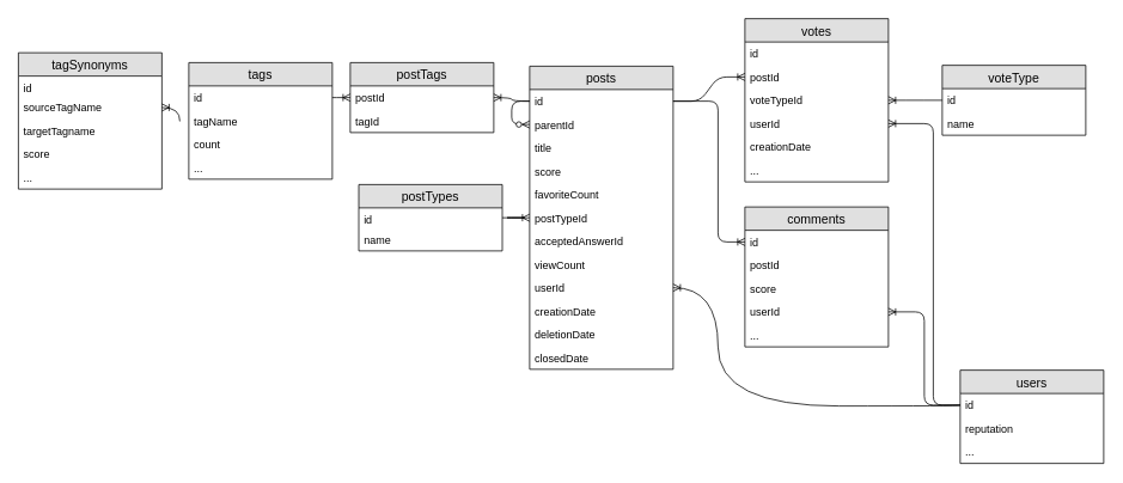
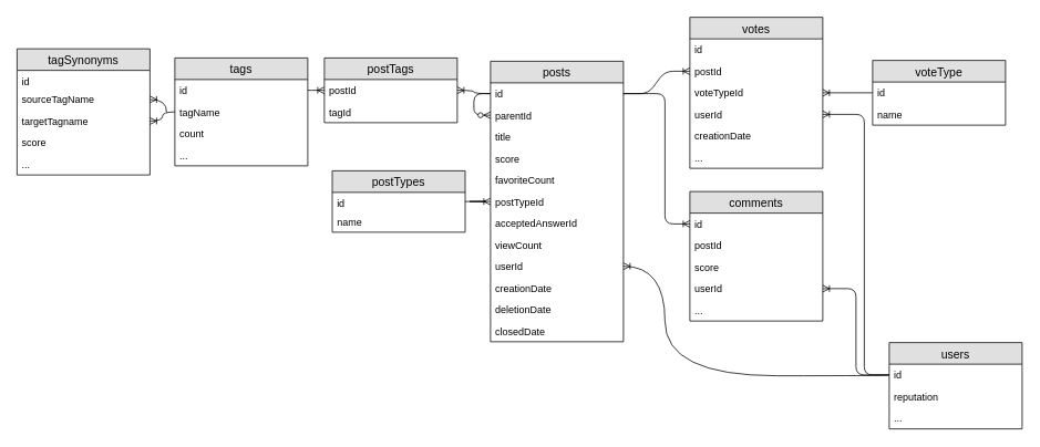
  <mxCell id="0" />
  <mxCell id="1" parent="0" />
  <mxCell id="2" value="posts" style="swimlane;fontStyle=0;childLayout=stackLayout;horizontal=1;startSize=26;fillColor=#e0e0e0;horizontalStack=0;resizeParent=1;resizeParentMax=0;resizeLast=0;collapsible=1;marginBottom=0;swimlaneFillColor=#ffffff;align=center;fontSize=14;" vertex="1" parent="1"><mxGeometry x="590" y="73" width="160" height="338" as="geometry" /></mxCell>
  <mxCell id="3" value="id" style="text;strokeColor=none;fillColor=none;spacingLeft=4;spacingRight=4;overflow=hidden;rotatable=0;points=[[0,0.5],[1,0.5]];portConstraint=eastwest;fontSize=12;" vertex="1" parent="2"><mxGeometry y="26" width="160" height="26" as="geometry" /></mxCell>
  <mxCell id="4" value="parentId" style="text;strokeColor=none;fillColor=none;spacingLeft=4;spacingRight=4;overflow=hidden;rotatable=0;points=[[0,0.5],[1,0.5]];portConstraint=eastwest;fontSize=12;" vertex="1" parent="2"><mxGeometry y="52" width="160" height="26" as="geometry" /></mxCell>
  <mxCell id="5" value="title" style="text;strokeColor=none;fillColor=none;spacingLeft=4;spacingRight=4;overflow=hidden;rotatable=0;points=[[0,0.5],[1,0.5]];portConstraint=eastwest;fontSize=12;" vertex="1" parent="2"><mxGeometry y="78" width="160" height="26" as="geometry" /></mxCell>
  <mxCell id="6" value="score" style="text;strokeColor=none;fillColor=none;spacingLeft=4;spacingRight=4;overflow=hidden;rotatable=0;points=[[0,0.5],[1,0.5]];portConstraint=eastwest;fontSize=12;" vertex="1" parent="2"><mxGeometry y="104" width="160" height="26" as="geometry" /></mxCell>
  <mxCell id="7" value="favoriteCount" style="text;strokeColor=none;fillColor=none;spacingLeft=4;spacingRight=4;overflow=hidden;rotatable=0;points=[[0,0.5],[1,0.5]];portConstraint=eastwest;fontSize=12;" vertex="1" parent="2"><mxGeometry y="130" width="160" height="26" as="geometry" /></mxCell>
  <mxCell id="8" value="postTypeId" style="text;strokeColor=none;fillColor=none;spacingLeft=4;spacingRight=4;overflow=hidden;rotatable=0;points=[[0,0.5],[1,0.5]];portConstraint=eastwest;fontSize=12;" vertex="1" parent="2"><mxGeometry y="156" width="160" height="26" as="geometry" /></mxCell>
  <mxCell id="9" value="acceptedAnswerId" style="text;strokeColor=none;fillColor=none;spacingLeft=4;spacingRight=4;overflow=hidden;rotatable=0;points=[[0,0.5],[1,0.5]];portConstraint=eastwest;fontSize=12;" vertex="1" parent="2"><mxGeometry y="182" width="160" height="26" as="geometry" /></mxCell>
  <mxCell id="10" value="viewCount" style="text;strokeColor=none;fillColor=none;spacingLeft=4;spacingRight=4;overflow=hidden;rotatable=0;points=[[0,0.5],[1,0.5]];portConstraint=eastwest;fontSize=12;" vertex="1" parent="2"><mxGeometry y="208" width="160" height="26" as="geometry" /></mxCell>
  <mxCell id="11" value="userId" style="text;strokeColor=none;fillColor=none;spacingLeft=4;spacingRight=4;overflow=hidden;rotatable=0;points=[[0,0.5],[1,0.5]];portConstraint=eastwest;fontSize=12;" vertex="1" parent="2"><mxGeometry y="234" width="160" height="26" as="geometry" /></mxCell>
  <mxCell id="12" value="creationDate" style="text;strokeColor=none;fillColor=none;spacingLeft=4;spacingRight=4;overflow=hidden;rotatable=0;points=[[0,0.5],[1,0.5]];portConstraint=eastwest;fontSize=12;" vertex="1" parent="2"><mxGeometry y="260" width="160" height="26" as="geometry" /></mxCell>
  <mxCell id="13" value="deletionDate" style="text;strokeColor=none;fillColor=none;spacingLeft=4;spacingRight=4;overflow=hidden;rotatable=0;points=[[0,0.5],[1,0.5]];portConstraint=eastwest;fontSize=12;" vertex="1" parent="2"><mxGeometry y="286" width="160" height="26" as="geometry" /></mxCell>
  <mxCell id="14" value="" style="edgeStyle=elbowEdgeStyle;fontSize=12;html=1;endArrow=ERzeroToMany;endFill=1;entryX=0;entryY=0.5;entryDx=0;entryDy=0;exitX=0;exitY=0.5;exitDx=0;exitDy=0;" edge="1" parent="2" source="3" target="4"><mxGeometry width="100" height="100" relative="1" as="geometry"><mxPoint x="-340" y="96" as="sourcePoint" /><mxPoint x="-240" y="-4" as="targetPoint" /><Array as="points"><mxPoint x="-20" y="56" /></Array></mxGeometry></mxCell>
  <mxCell id="15" value="closedDate" style="text;strokeColor=none;fillColor=none;spacingLeft=4;spacingRight=4;overflow=hidden;rotatable=0;points=[[0,0.5],[1,0.5]];portConstraint=eastwest;fontSize=12;" vertex="1" parent="2"><mxGeometry y="312" width="160" height="26" as="geometry" /></mxCell>
  <mxCell id="16" value="postTags" style="swimlane;fontStyle=0;childLayout=stackLayout;horizontal=1;startSize=26;fillColor=#e0e0e0;horizontalStack=0;resizeParent=1;resizeParentMax=0;resizeLast=0;collapsible=1;marginBottom=0;swimlaneFillColor=#ffffff;align=center;fontSize=14;" vertex="1" parent="1"><mxGeometry x="390" y="69" width="160" height="78" as="geometry" /></mxCell>
  <mxCell id="17" value="postId" style="text;strokeColor=none;fillColor=none;spacingLeft=4;spacingRight=4;overflow=hidden;rotatable=0;points=[[0,0.5],[1,0.5]];portConstraint=eastwest;fontSize=12;" vertex="1" parent="16"><mxGeometry y="26" width="160" height="26" as="geometry" /></mxCell>
  <mxCell id="18" value="tagId" style="text;strokeColor=none;fillColor=none;spacingLeft=4;spacingRight=4;overflow=hidden;rotatable=0;points=[[0,0.5],[1,0.5]];portConstraint=eastwest;fontSize=12;" vertex="1" parent="16"><mxGeometry y="52" width="160" height="26" as="geometry" /></mxCell>
  <mxCell id="19" value="users" style="swimlane;fontStyle=0;childLayout=stackLayout;horizontal=1;startSize=26;fillColor=#e0e0e0;horizontalStack=0;resizeParent=1;resizeParentMax=0;resizeLast=0;collapsible=1;marginBottom=0;swimlaneFillColor=#ffffff;align=center;fontSize=14;" vertex="1" parent="1"><mxGeometry x="1070" y="412" width="160" height="104" as="geometry" /></mxCell>
  <mxCell id="20" value="id" style="text;strokeColor=none;fillColor=none;spacingLeft=4;spacingRight=4;overflow=hidden;rotatable=0;points=[[0,0.5],[1,0.5]];portConstraint=eastwest;fontSize=12;" vertex="1" parent="19"><mxGeometry y="26" width="160" height="26" as="geometry" /></mxCell>
  <mxCell id="21" value="reputation" style="text;strokeColor=none;fillColor=none;spacingLeft=4;spacingRight=4;overflow=hidden;rotatable=0;points=[[0,0.5],[1,0.5]];portConstraint=eastwest;fontSize=12;" vertex="1" parent="19"><mxGeometry y="52" width="160" height="26" as="geometry" /></mxCell>
  <mxCell id="22" value="..." style="text;strokeColor=none;fillColor=none;spacingLeft=4;spacingRight=4;overflow=hidden;rotatable=0;points=[[0,0.5],[1,0.5]];portConstraint=eastwest;fontSize=12;" vertex="1" parent="19"><mxGeometry y="78" width="160" height="26" as="geometry" /></mxCell>
  <mxCell id="23" value="comments" style="swimlane;fontStyle=0;childLayout=stackLayout;horizontal=1;startSize=26;fillColor=#e0e0e0;horizontalStack=0;resizeParent=1;resizeParentMax=0;resizeLast=0;collapsible=1;marginBottom=0;swimlaneFillColor=#ffffff;align=center;fontSize=14;" vertex="1" parent="1"><mxGeometry x="830" y="230" width="160" height="156" as="geometry" /></mxCell>
  <mxCell id="24" value="id" style="text;strokeColor=none;fillColor=none;spacingLeft=4;spacingRight=4;overflow=hidden;rotatable=0;points=[[0,0.5],[1,0.5]];portConstraint=eastwest;fontSize=12;" vertex="1" parent="23"><mxGeometry y="26" width="160" height="26" as="geometry" /></mxCell>
  <mxCell id="25" value="postId" style="text;strokeColor=none;fillColor=none;spacingLeft=4;spacingRight=4;overflow=hidden;rotatable=0;points=[[0,0.5],[1,0.5]];portConstraint=eastwest;fontSize=12;" vertex="1" parent="23"><mxGeometry y="52" width="160" height="26" as="geometry" /></mxCell>
  <mxCell id="26" value="score" style="text;strokeColor=none;fillColor=none;spacingLeft=4;spacingRight=4;overflow=hidden;rotatable=0;points=[[0,0.5],[1,0.5]];portConstraint=eastwest;fontSize=12;" vertex="1" parent="23"><mxGeometry y="78" width="160" height="26" as="geometry" /></mxCell>
  <mxCell id="27" value="userId" style="text;strokeColor=none;fillColor=none;spacingLeft=4;spacingRight=4;overflow=hidden;rotatable=0;points=[[0,0.5],[1,0.5]];portConstraint=eastwest;fontSize=12;" vertex="1" parent="23"><mxGeometry y="104" width="160" height="26" as="geometry" /></mxCell>
  <mxCell id="28" value="..." style="text;strokeColor=none;fillColor=none;spacingLeft=4;spacingRight=4;overflow=hidden;rotatable=0;points=[[0,0.5],[1,0.5]];portConstraint=eastwest;fontSize=12;" vertex="1" parent="23"><mxGeometry y="130" width="160" height="26" as="geometry" /></mxCell>
  <mxCell id="29" value="tags" style="swimlane;fontStyle=0;childLayout=stackLayout;horizontal=1;startSize=26;fillColor=#e0e0e0;horizontalStack=0;resizeParent=1;resizeParentMax=0;resizeLast=0;collapsible=1;marginBottom=0;swimlaneFillColor=#ffffff;align=center;fontSize=14;" vertex="1" parent="1"><mxGeometry x="210" y="69" width="160" height="130" as="geometry" /></mxCell>
  <mxCell id="30" value="id" style="text;strokeColor=none;fillColor=none;spacingLeft=4;spacingRight=4;overflow=hidden;rotatable=0;points=[[0,0.5],[1,0.5]];portConstraint=eastwest;fontSize=12;" vertex="1" parent="29"><mxGeometry y="26" width="160" height="26" as="geometry" /></mxCell>
  <mxCell id="31" value="tagName" style="text;strokeColor=none;fillColor=none;spacingLeft=4;spacingRight=4;overflow=hidden;rotatable=0;points=[[0,0.5],[1,0.5]];portConstraint=eastwest;fontSize=12;" vertex="1" parent="29"><mxGeometry y="52" width="160" height="26" as="geometry" /></mxCell>
  <mxCell id="32" value="count" style="text;strokeColor=none;fillColor=none;spacingLeft=4;spacingRight=4;overflow=hidden;rotatable=0;points=[[0,0.5],[1,0.5]];portConstraint=eastwest;fontSize=12;" vertex="1" parent="29"><mxGeometry y="78" width="160" height="26" as="geometry" /></mxCell>
  <mxCell id="33" value="..." style="text;strokeColor=none;fillColor=none;spacingLeft=4;spacingRight=4;overflow=hidden;rotatable=0;points=[[0,0.5],[1,0.5]];portConstraint=eastwest;fontSize=12;" vertex="1" parent="29"><mxGeometry y="104" width="160" height="26" as="geometry" /></mxCell>
  <mxCell id="34" value="tagSynonyms" style="swimlane;fontStyle=0;childLayout=stackLayout;horizontal=1;startSize=26;fillColor=#e0e0e0;horizontalStack=0;resizeParent=1;resizeParentMax=0;resizeLast=0;collapsible=1;marginBottom=0;swimlaneFillColor=#ffffff;align=center;fontSize=14;" vertex="1" parent="1"><mxGeometry x="20" y="58" width="160" height="152" as="geometry" /></mxCell>
  <mxCell id="35" value="id" style="text;strokeColor=none;fillColor=none;spacingLeft=4;spacingRight=4;overflow=hidden;rotatable=0;points=[[0,0.5],[1,0.5]];portConstraint=eastwest;fontSize=12;" vertex="1" parent="34"><mxGeometry y="26" width="160" height="22" as="geometry" /></mxCell>
  <mxCell id="36" value="sourceTagName" style="text;strokeColor=none;fillColor=none;spacingLeft=4;spacingRight=4;overflow=hidden;rotatable=0;points=[[0,0.5],[1,0.5]];portConstraint=eastwest;fontSize=12;" vertex="1" parent="34"><mxGeometry y="48" width="160" height="26" as="geometry" /></mxCell>
  <mxCell id="37" value="targetTagname" style="text;strokeColor=none;fillColor=none;spacingLeft=4;spacingRight=4;overflow=hidden;rotatable=0;points=[[0,0.5],[1,0.5]];portConstraint=eastwest;fontSize=12;" vertex="1" parent="34"><mxGeometry y="74" width="160" height="26" as="geometry" /></mxCell>
  <mxCell id="38" value="score" style="text;strokeColor=none;fillColor=none;spacingLeft=4;spacingRight=4;overflow=hidden;rotatable=0;points=[[0,0.5],[1,0.5]];portConstraint=eastwest;fontSize=12;" vertex="1" parent="34"><mxGeometry y="100" width="160" height="26" as="geometry" /></mxCell>
  <mxCell id="39" value="..." style="text;strokeColor=none;fillColor=none;spacingLeft=4;spacingRight=4;overflow=hidden;rotatable=0;points=[[0,0.5],[1,0.5]];portConstraint=eastwest;fontSize=12;" vertex="1" parent="34"><mxGeometry y="126" width="160" height="26" as="geometry" /></mxCell>
  <mxCell id="40" value="votes" style="swimlane;fontStyle=0;childLayout=stackLayout;horizontal=1;startSize=26;fillColor=#e0e0e0;horizontalStack=0;resizeParent=1;resizeParentMax=0;resizeLast=0;collapsible=1;marginBottom=0;swimlaneFillColor=#ffffff;align=center;fontSize=14;" vertex="1" parent="1"><mxGeometry x="830" y="20" width="160" height="182" as="geometry" /></mxCell>
  <mxCell id="41" value="id" style="text;strokeColor=none;fillColor=none;spacingLeft=4;spacingRight=4;overflow=hidden;rotatable=0;points=[[0,0.5],[1,0.5]];portConstraint=eastwest;fontSize=12;" vertex="1" parent="40"><mxGeometry y="26" width="160" height="26" as="geometry" /></mxCell>
  <mxCell id="42" value="postId" style="text;strokeColor=none;fillColor=none;spacingLeft=4;spacingRight=4;overflow=hidden;rotatable=0;points=[[0,0.5],[1,0.5]];portConstraint=eastwest;fontSize=12;" vertex="1" parent="40"><mxGeometry y="52" width="160" height="26" as="geometry" /></mxCell>
  <mxCell id="43" value="voteTypeId" style="text;strokeColor=none;fillColor=none;spacingLeft=4;spacingRight=4;overflow=hidden;rotatable=0;points=[[0,0.5],[1,0.5]];portConstraint=eastwest;fontSize=12;" vertex="1" parent="40"><mxGeometry y="78" width="160" height="26" as="geometry" /></mxCell>
  <mxCell id="44" value="userId" style="text;strokeColor=none;fillColor=none;spacingLeft=4;spacingRight=4;overflow=hidden;rotatable=0;points=[[0,0.5],[1,0.5]];portConstraint=eastwest;fontSize=12;" vertex="1" parent="40"><mxGeometry y="104" width="160" height="26" as="geometry" /></mxCell>
  <mxCell id="45" value="creationDate" style="text;strokeColor=none;fillColor=none;spacingLeft=4;spacingRight=4;overflow=hidden;rotatable=0;points=[[0,0.5],[1,0.5]];portConstraint=eastwest;fontSize=12;" vertex="1" parent="40"><mxGeometry y="130" width="160" height="26" as="geometry" /></mxCell>
  <mxCell id="46" value="..." style="text;strokeColor=none;fillColor=none;spacingLeft=4;spacingRight=4;overflow=hidden;rotatable=0;points=[[0,0.5],[1,0.5]];portConstraint=eastwest;fontSize=12;" vertex="1" parent="40"><mxGeometry y="156" width="160" height="26" as="geometry" /></mxCell>
  <mxCell id="47" value="voteType" style="swimlane;fontStyle=0;childLayout=stackLayout;horizontal=1;startSize=26;fillColor=#e0e0e0;horizontalStack=0;resizeParent=1;resizeParentMax=0;resizeLast=0;collapsible=1;marginBottom=0;swimlaneFillColor=#ffffff;align=center;fontSize=14;" vertex="1" parent="1"><mxGeometry x="1050" y="72" width="160" height="78" as="geometry" /></mxCell>
  <mxCell id="48" value="id" style="text;strokeColor=none;fillColor=none;spacingLeft=4;spacingRight=4;overflow=hidden;rotatable=0;points=[[0,0.5],[1,0.5]];portConstraint=eastwest;fontSize=12;" vertex="1" parent="47"><mxGeometry y="26" width="160" height="26" as="geometry" /></mxCell>
  <mxCell id="49" value="name" style="text;strokeColor=none;fillColor=none;spacingLeft=4;spacingRight=4;overflow=hidden;rotatable=0;points=[[0,0.5],[1,0.5]];portConstraint=eastwest;fontSize=12;" vertex="1" parent="47"><mxGeometry y="52" width="160" height="26" as="geometry" /></mxCell>
  <mxCell id="50" value="postTypes" style="swimlane;fontStyle=0;childLayout=stackLayout;horizontal=1;startSize=26;fillColor=#e0e0e0;horizontalStack=0;resizeParent=1;resizeParentMax=0;resizeLast=0;collapsible=1;marginBottom=0;swimlaneFillColor=#ffffff;align=center;fontSize=14;" vertex="1" parent="1"><mxGeometry x="399.5" y="205" width="160" height="74" as="geometry" /></mxCell>
  <mxCell id="51" value="id" style="text;strokeColor=none;fillColor=none;spacingLeft=4;spacingRight=4;overflow=hidden;rotatable=0;points=[[0,0.5],[1,0.5]];portConstraint=eastwest;fontSize=12;" vertex="1" parent="50"><mxGeometry y="26" width="160" height="22" as="geometry" /></mxCell>
  <mxCell id="52" value="name" style="text;strokeColor=none;fillColor=none;spacingLeft=4;spacingRight=4;overflow=hidden;rotatable=0;points=[[0,0.5],[1,0.5]];portConstraint=eastwest;fontSize=12;" vertex="1" parent="50"><mxGeometry y="48" width="160" height="26" as="geometry" /></mxCell>
  <mxCell id="53" value="" style="fontSize=12;html=1;endArrow=ERoneToMany;exitX=0;exitY=0.5;exitDx=0;exitDy=0;entryX=1;entryY=0.5;entryDx=0;entryDy=0;edgeStyle=orthogonalEdgeStyle;curved=1;" edge="1" parent="1" source="3" target="17"><mxGeometry width="100" height="100" relative="1" as="geometry"><mxPoint x="920" y="189" as="sourcePoint" /><mxPoint x="1010" y="199" as="targetPoint" /></mxGeometry></mxCell>
  <mxCell id="54" value="" style="fontSize=12;html=1;endArrow=ERoneToMany;edgeStyle=elbowEdgeStyle;entryX=0;entryY=0.5;entryDx=0;entryDy=0;exitX=1;exitY=0.5;exitDx=0;exitDy=0;" edge="1" parent="1" source="30" target="17"><mxGeometry width="100" height="100" relative="1" as="geometry"><mxPoint x="310" y="83" as="sourcePoint" /><mxPoint x="380" y="108" as="targetPoint" /></mxGeometry></mxCell>
  <mxCell id="55" value="" style="fontSize=12;html=1;endArrow=ERoneToMany;elbow=vertical;exitX=0;exitY=0.5;exitDx=0;exitDy=0;entryX=1;entryY=0.5;entryDx=0;entryDy=0;edgeStyle=orthogonalEdgeStyle;curved=1;" edge="1" parent="1" source="20" target="11"><mxGeometry width="100" height="100" relative="1" as="geometry"><mxPoint x="860.206" y="266.588" as="sourcePoint" /><mxPoint x="750.794" y="266.588" as="targetPoint" /><Array as="points"><mxPoint x="800" y="452" /><mxPoint x="800" y="320" /></Array></mxGeometry></mxCell>
  <mxCell id="56" value="" style="edgeStyle=entityRelationEdgeStyle;fontSize=12;html=1;endArrow=ERoneToMany;entryX=0;entryY=0.5;entryDx=0;entryDy=0;exitX=1;exitY=0.5;exitDx=0;exitDy=0;" edge="1" parent="1" source="51" target="8"><mxGeometry width="100" height="100" relative="1" as="geometry"><mxPoint x="490" y="197.5" as="sourcePoint" /><mxPoint x="570.294" y="196.971" as="targetPoint" /></mxGeometry></mxCell>
  <mxCell id="57" value="" style="fontSize=12;html=1;endArrow=ERoneToMany;entryX=1;entryY=0.5;entryDx=0;entryDy=0;edgeStyle=orthogonalEdgeStyle;curved=1;" edge="1" parent="1" target="36"><mxGeometry width="100" height="100" relative="1" as="geometry"><mxPoint x="200" y="134.5" as="sourcePoint" /><mxPoint x="700" y="28.5" as="targetPoint" /></mxGeometry></mxCell>
+ <mxCell id="58" value="" style="fontSize=12;html=1;endArrow=ERoneToMany;entryX=1;entryY=0.5;entryDx=0;entryDy=0;exitX=0;exitY=0.5;exitDx=0;exitDy=0;edgeStyle=orthogonalEdgeStyle;curved=1;" edge="1" parent="1" source="31" target="37"><mxGeometry width="100" height="100" relative="1" as="geometry"><mxPoint x="40" y="320.5" as="sourcePoint" /><mxPoint x="40" y="300.5" as="targetPoint" /></mxGeometry></mxCell>
  <mxCell id="59" value="" style="edgeStyle=entityRelationEdgeStyle;fontSize=12;html=1;endArrow=ERoneToMany;exitX=1;exitY=0.5;exitDx=0;exitDy=0;entryX=0;entryY=0.5;entryDx=0;entryDy=0;" edge="1" parent="1" source="3" target="42"><mxGeometry width="100" height="100" relative="1" as="geometry"><mxPoint x="759.706" y="121.588" as="sourcePoint" /><mxPoint x="859.706" y="29.824" as="targetPoint" /></mxGeometry></mxCell>
  <mxCell id="60" value="" style="fontSize=12;html=1;endArrow=ERoneToMany;exitX=0;exitY=0.5;exitDx=0;exitDy=0;edgeStyle=elbowEdgeStyle;" edge="1" parent="1" source="20" target="44"><mxGeometry width="100" height="100" relative="1" as="geometry"><mxPoint x="990.294" y="28.471" as="sourcePoint" /><mxPoint x="919.706" y="30.824" as="targetPoint" /><Array as="points"><mxPoint x="1040" y="249" /><mxPoint x="1070" y="290" /></Array></mxGeometry></mxCell>
  <mxCell id="61" style="edgeStyle=elbowEdgeStyle;rounded=0;orthogonalLoop=1;jettySize=auto;html=1;exitX=0.25;exitY=0;exitDx=0;exitDy=0;" edge="1" parent="1" source="29" target="29"><mxGeometry relative="1" as="geometry" /></mxCell>
  <mxCell id="62" value="" style="fontSize=12;html=1;endArrow=ERoneToMany;exitX=0;exitY=0.5;exitDx=0;exitDy=0;edgeStyle=elbowEdgeStyle;entryX=1;entryY=0.5;entryDx=0;entryDy=0;" edge="1" parent="1" source="48" target="43"><mxGeometry width="100" height="100" relative="1" as="geometry"><mxPoint x="1110.294" y="422.588" as="sourcePoint" /><mxPoint x="1000" y="279" as="targetPoint" /></mxGeometry></mxCell>
  <mxCell id="63" value="" style="fontSize=12;html=1;endArrow=ERoneToMany;exitX=1;exitY=0.5;exitDx=0;exitDy=0;edgeStyle=elbowEdgeStyle;entryX=0;entryY=0.5;entryDx=0;entryDy=0;" edge="1" parent="1" source="3" target="24"><mxGeometry width="100" height="100" relative="1" as="geometry"><mxPoint x="1219.706" y="252.176" as="sourcePoint" /><mxPoint x="1099.706" y="252.176" as="targetPoint" /><Array as="points"><mxPoint x="800" y="189" /></Array></mxGeometry></mxCell>
  <mxCell id="64" value="" style="fontSize=12;html=1;endArrow=ERoneToMany;exitX=0;exitY=0.5;exitDx=0;exitDy=0;edgeStyle=elbowEdgeStyle;entryX=1;entryY=0.5;entryDx=0;entryDy=0;" edge="1" parent="1" source="20" target="27"><mxGeometry width="100" height="100" relative="1" as="geometry"><mxPoint x="1089.857" y="525.571" as="sourcePoint" /><mxPoint x="1000" y="147" as="targetPoint" /></mxGeometry></mxCell>
